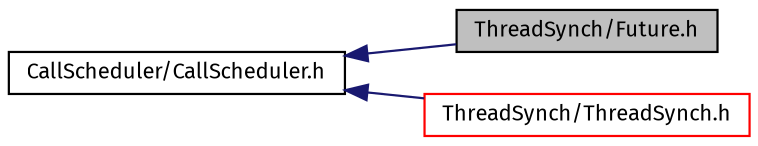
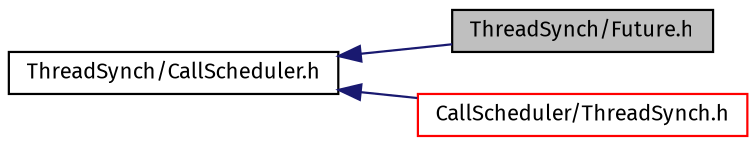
  digraph {
    fontname="Fira Sans"
    rankdir=LR
    node [color=black fillcolor=white fontname="Fira Sans" fontsize=10 shape=record style=filled]
    edge [color=midnightblue dir=back fontname="Fira Sans" fontsize=10 labelfontname="FreeSans.ttf" labelfontsize=10 style=solid]
    n1 [fillcolor=grey75 fontcolor=black height=0.2 label="ThreadSynch/Future.h" width=0.4]
-   n2 [height=0.2 label="CallScheduler/CallScheduler.h" width=0.4]
-   n3 [color=red height=0.2 label="ThreadSynch/ThreadSynch.h" width=0.4]
+   n2 [height=0.2 label="ThreadSynch/CallScheduler.h" width=0.4]
+   n3 [color=red height=0.2 label="CallScheduler/ThreadSynch.h" width=0.4]
    n2 -> n1
    n2 -> n3
  }
